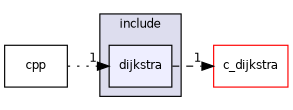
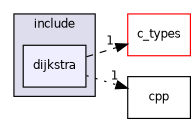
  digraph {
    compound=true
    rankdir=LR
    node [fontname=Helvetica fontsize=10 shape=box style=filled]
    edge [headlabel=1 labeldistance=1.5 labelfontname=Helvetica labelfontsize=10]
    n1 [fillcolor="#eeeeff" label=dijkstra pencolor=black]
-   n2 [color=red fillcolor=white label=c_dijkstra]
+   n2 [color=red fillcolor=white label=c_types]
    n3 [label=cpp style=""]
    subgraph cluster_1 {
      bgcolor="#ddddee"
      fontname=Helvetica
      fontsize=10
      label=include
      pencolor=black
      n1
    }
    n1 -> n2 [style=dashed]
-   n3 -> n1 [style=dotted]
+   n1 -> n3 [style=dotted]
  }
